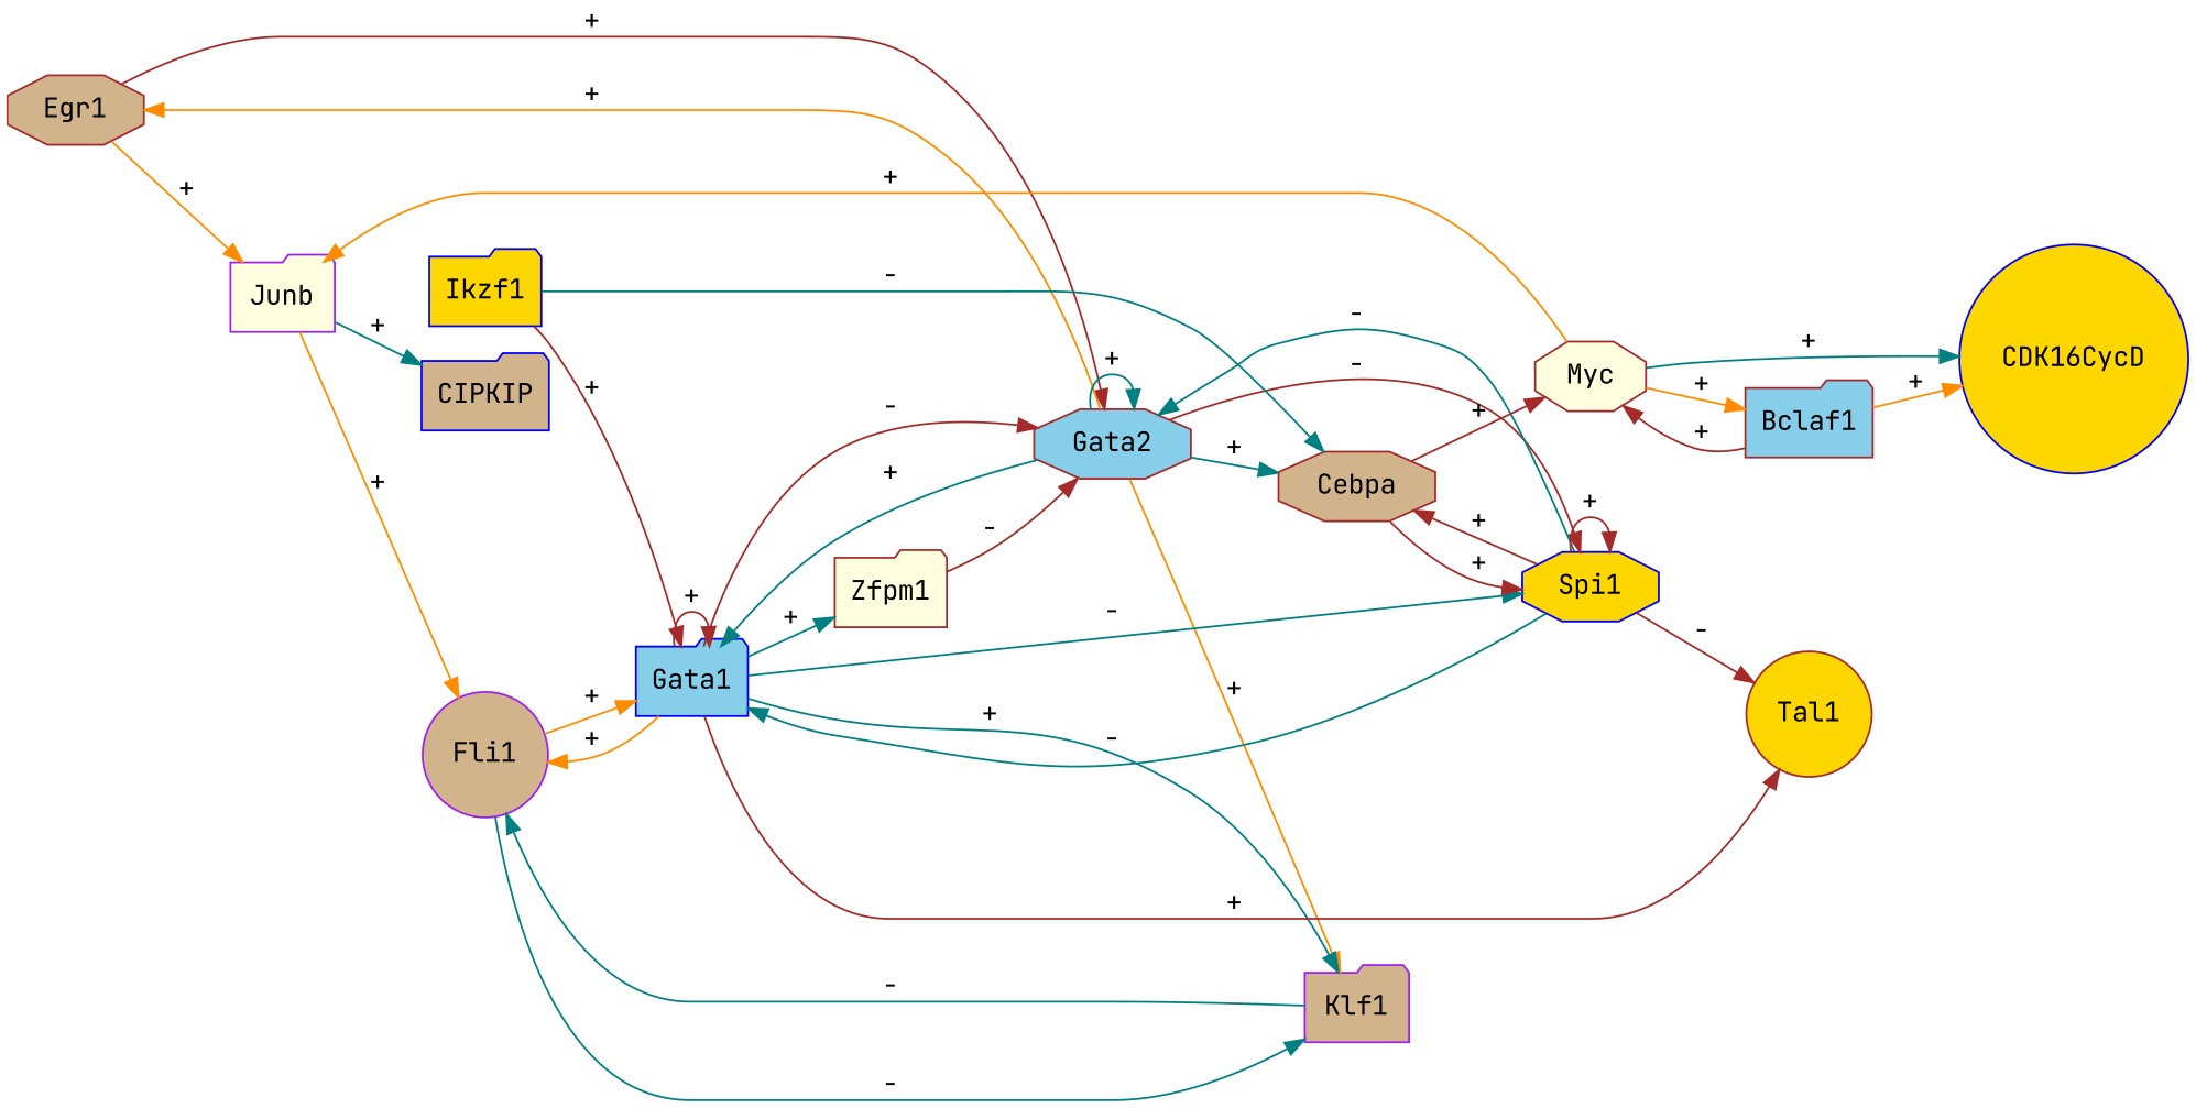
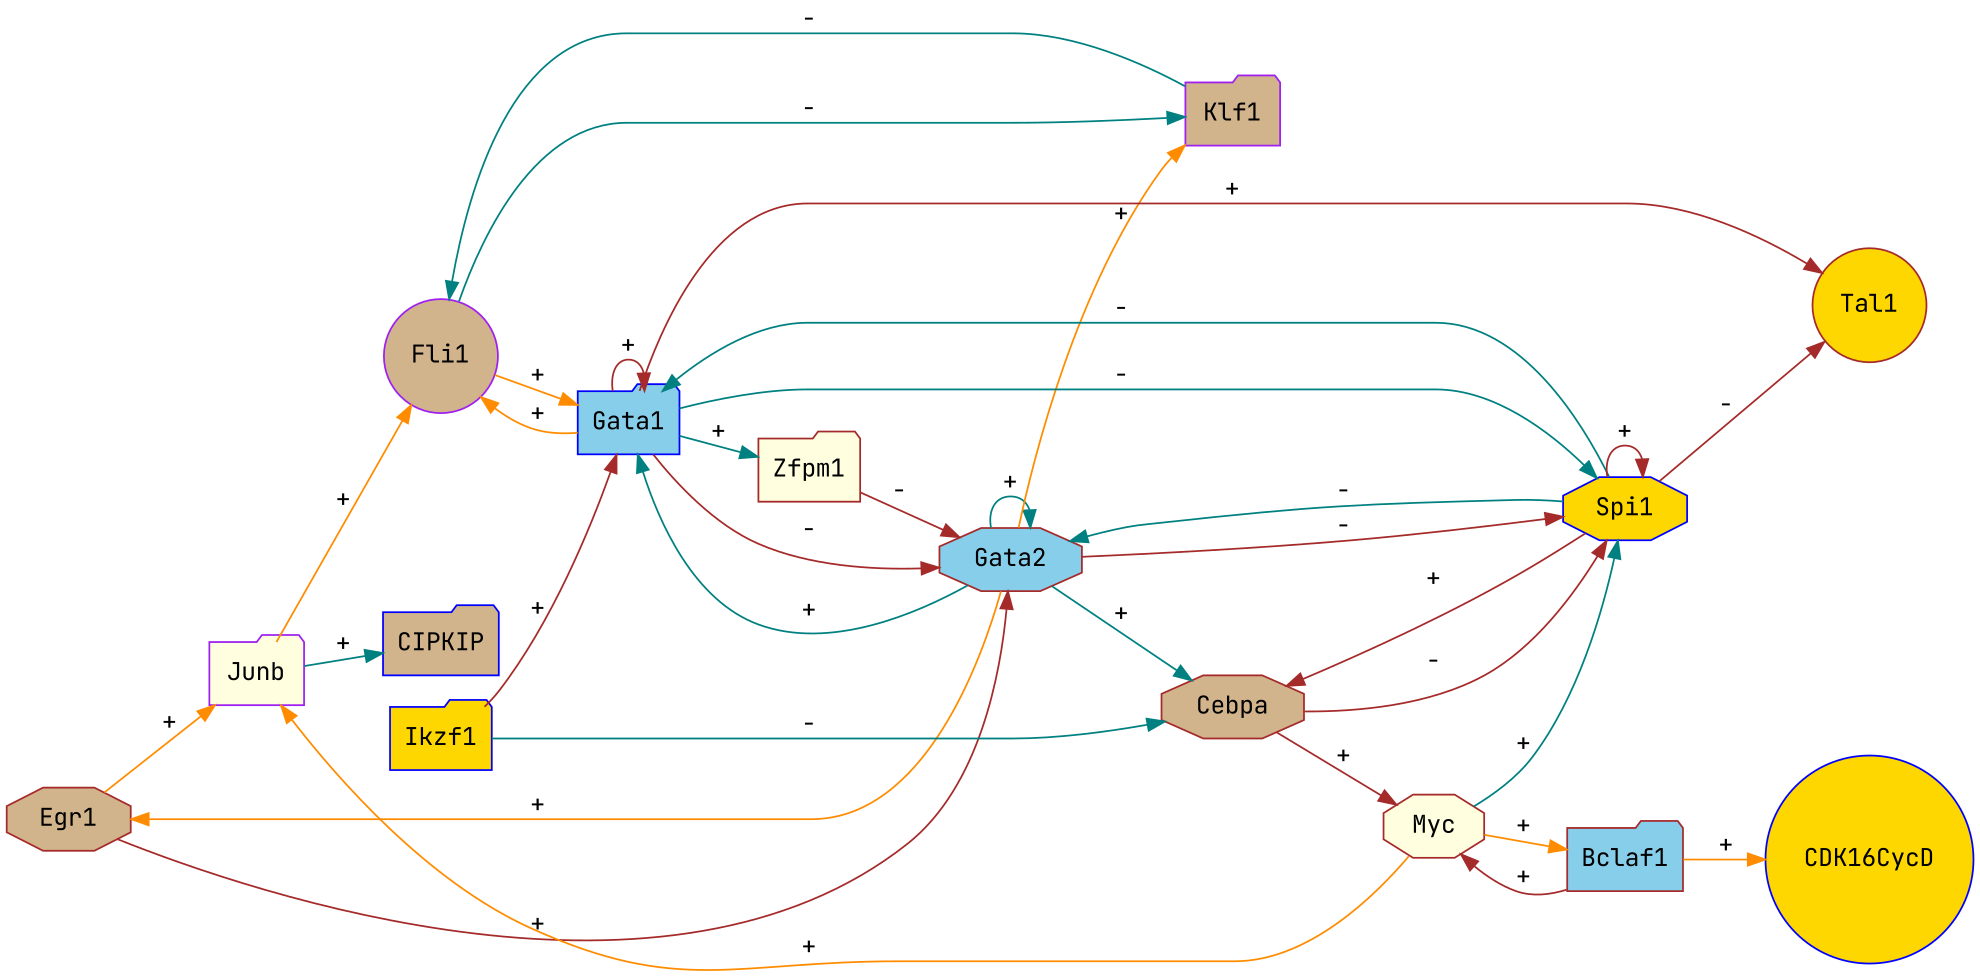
  digraph {
    fontname="JetBrains Mono"
    rankdir=LR
    node [color=brown fillcolor=tan fontname="JetBrains Mono" shape=folder style=filled]
    edge [color=brown fontname="JetBrains Mono" sign=1]
    Egr1 [shape=octagon]
    Junb [color=purple fillcolor=lightyellow]
    Gata2 [fillcolor=skyblue shape=octagon]
    Fli1 [color=purple shape=circle]
    CIPKIP [color=blue]
    Gata1 [color=blue fillcolor=skyblue]
    Klf1 [color=purple]
    Spi1 [color=blue fillcolor=gold shape=octagon]
    Cebpa [shape=octagon]
    Bclaf1 [fillcolor=skyblue]
    Myc [fillcolor=lightyellow shape=octagon]
    n12 [color=blue fillcolor=gold label=CDK16CycD shape=circle]
    Tal1 [fillcolor=gold shape=circle]
    Zfpm1 [fillcolor=lightyellow]
    Ikzf1 [color=blue fillcolor=gold]
    Egr1 -> Junb [color=darkorange label="+"]
    Egr1 -> Gata2 [label="+"]
    Junb -> Fli1 [color=darkorange label="+"]
    Junb -> CIPKIP [color=teal label="+"]
    Gata2 -> Egr1 [color=darkorange label="+"]
    Gata2 -> Gata2 [color=teal label="+"]
    Gata2 -> Gata1 [color=teal label="+"]
    Gata2 -> Klf1 [color=darkorange label="+"]
    Gata2 -> Spi1 [label="-" sign=-1]
    Gata2 -> Cebpa [color=teal label="+"]
    Fli1 -> Gata1 [color=darkorange label="+"]
    Fli1 -> Klf1 [color=teal label="-" sign=-1]
    Gata1 -> Gata2 [label="-" sign=-1]
    Gata1 -> Fli1 [color=darkorange label="+"]
    Gata1 -> Gata1 [label="+"]
-   Gata1 -> Klf1 [color=teal label="+"]
    Gata1 -> Spi1 [color=teal label="-" sign=-1]
    Gata1 -> Tal1 [label="+"]
    Gata1 -> Zfpm1 [color=teal label="+"]
    Klf1 -> Fli1 [color=teal label="-" sign=-1]
    Spi1 -> Gata2 [color=teal label="-" sign=-1]
    Spi1 -> Gata1 [color=teal label="-" sign=-1]
    Spi1 -> Spi1 [label="+"]
    Spi1 -> Cebpa [label="+"]
    Spi1 -> Tal1 [label="-" sign=-1]
-   Cebpa -> Spi1 [label="+"]
+   Cebpa -> Spi1 [label="-"]
    Cebpa -> Myc [label="+"]
    Bclaf1 -> Myc [label="+"]
    Bclaf1 -> n12 [color=darkorange label="+"]
    Myc -> Junb [color=darkorange label="+"]
    Myc -> Bclaf1 [color=darkorange label="+"]
-   Myc -> n12 [color=teal label="+"]
+   Myc -> Spi1 [color=teal label="+"]
    Zfpm1 -> Gata2 [label="-" sign=-1]
    Ikzf1 -> Gata1 [label="+" sign=-1]
    Ikzf1 -> Cebpa [color=teal label="-" sign=-1]
  }
